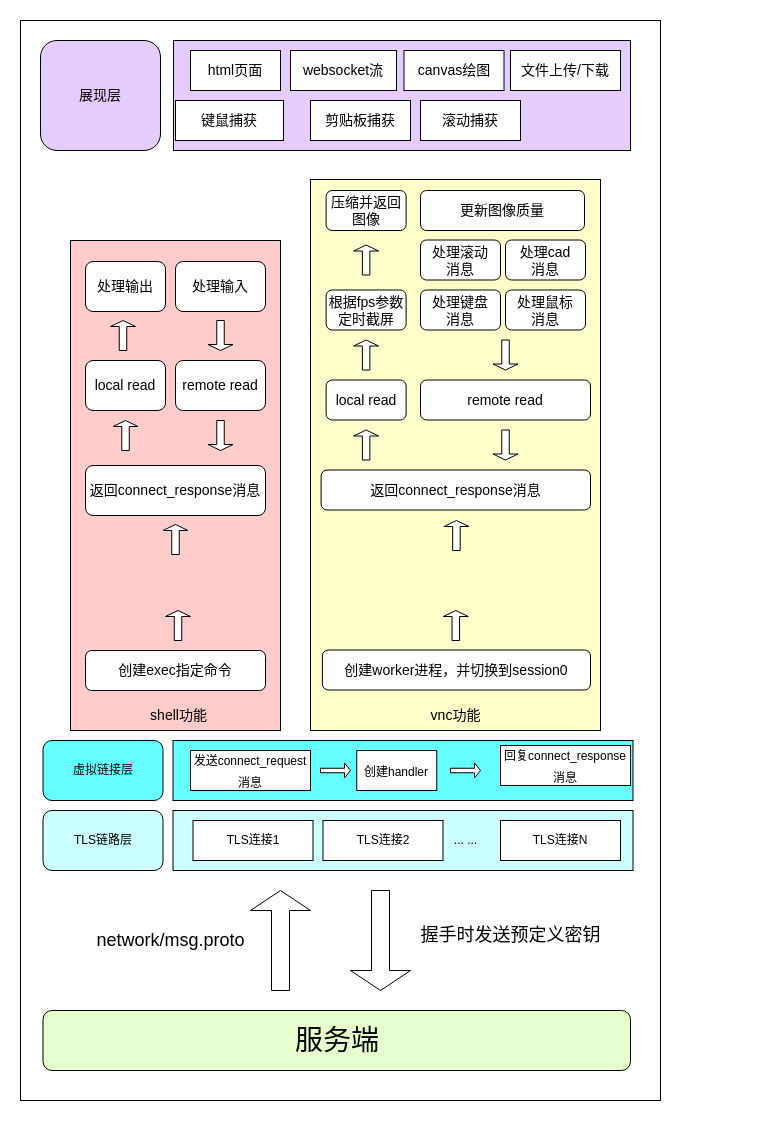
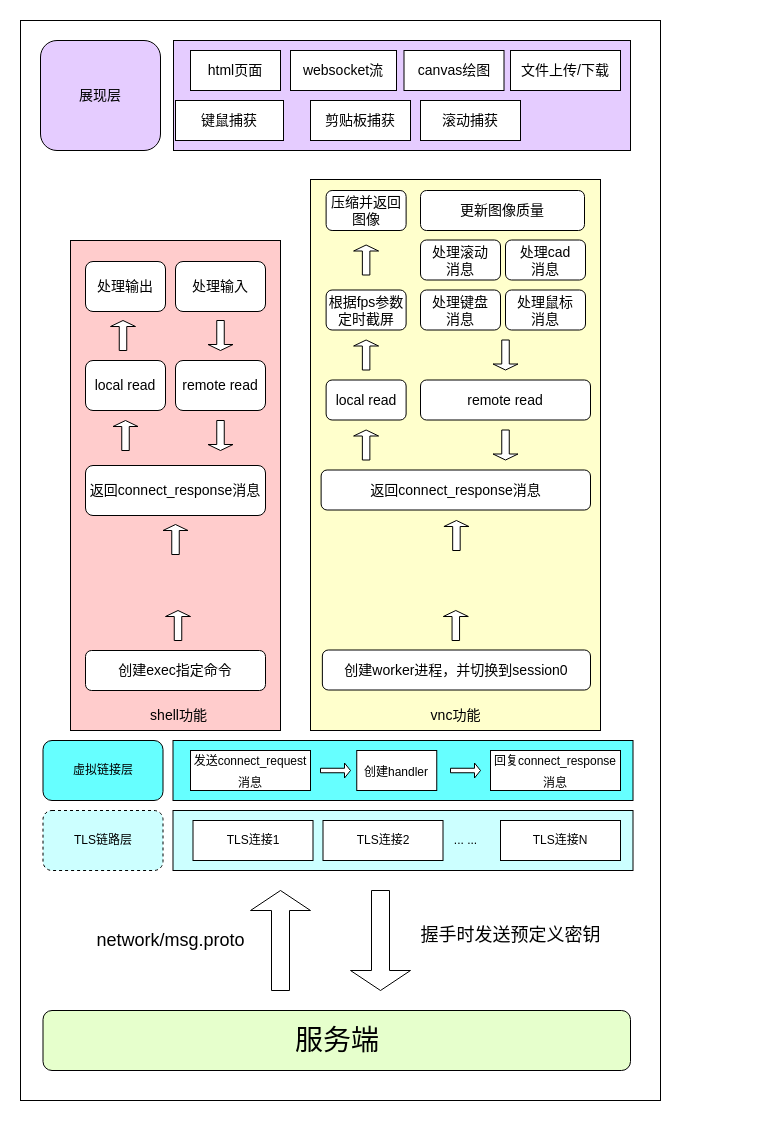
  <mxCell id="0" />
  <mxCell id="1" parent="0" />
  <mxCell id="2" value="" style="rounded=0;whiteSpace=wrap;html=1;fillColor=#FFFFFF;" parent="1" vertex="1"><mxGeometry x="20" y="20" width="640" height="1080" as="geometry" /></mxCell>
  <mxCell id="3" value="" style="group" parent="1" vertex="1" connectable="0"><mxGeometry x="70" y="240" width="210" height="490" as="geometry" /></mxCell>
  <mxCell id="4" value="" style="rounded=0;whiteSpace=wrap;html=1;fontSize=28;fillColor=#FFCCCC;" parent="3" vertex="1"><mxGeometry width="210" height="490" as="geometry" /></mxCell>
  <mxCell id="5" value="&lt;font style=&quot;font-size: 14px&quot;&gt;shell功能&lt;/font&gt;" style="text;html=1;resizable=0;autosize=1;align=center;verticalAlign=middle;points=[];fillColor=none;strokeColor=none;rounded=0;fontSize=28;" parent="3" vertex="1"><mxGeometry x="72.5" y="450" width="70" height="40" as="geometry" /></mxCell>
  <mxCell id="6" value="" style="shape=singleArrow;direction=north;whiteSpace=wrap;html=1;fontSize=14;fillColor=#FFFFFF;" parent="3" vertex="1"><mxGeometry x="92.5" y="284" width="25" height="30" as="geometry" /></mxCell>
  <mxCell id="7" value="返回connect_response消息" style="rounded=1;whiteSpace=wrap;html=1;fontSize=14;fillColor=#FFFFFF;" parent="3" vertex="1"><mxGeometry x="15" y="225" width="180" height="50" as="geometry" /></mxCell>
  <mxCell id="8" value="local read" style="rounded=1;whiteSpace=wrap;html=1;fontSize=14;fillColor=#FFFFFF;" parent="3" vertex="1"><mxGeometry x="15" y="120" width="80" height="50" as="geometry" /></mxCell>
  <mxCell id="9" value="remote read" style="rounded=1;whiteSpace=wrap;html=1;fontSize=14;fillColor=#FFFFFF;" parent="3" vertex="1"><mxGeometry x="105" y="120" width="90" height="50" as="geometry" /></mxCell>
  <mxCell id="10" value="" style="shape=singleArrow;direction=north;whiteSpace=wrap;html=1;fontSize=14;fillColor=#FFFFFF;" parent="3" vertex="1"><mxGeometry x="42.5" y="180" width="25" height="30" as="geometry" /></mxCell>
  <mxCell id="11" value="" style="shape=singleArrow;direction=south;whiteSpace=wrap;html=1;fontSize=14;fillColor=#FFFFFF;" parent="3" vertex="1"><mxGeometry x="137.5" y="180" width="25" height="30" as="geometry" /></mxCell>
  <mxCell id="12" value="创建exec指定命令" style="rounded=1;whiteSpace=wrap;html=1;fontSize=14;fillColor=#FFFFFF;" parent="3" vertex="1"><mxGeometry x="15" y="410" width="180" height="40" as="geometry" /></mxCell>
  <mxCell id="13" value="" style="shape=singleArrow;direction=north;whiteSpace=wrap;html=1;fontSize=14;fillColor=#FFFFFF;" parent="3" vertex="1"><mxGeometry x="95" y="370" width="25" height="30" as="geometry" /></mxCell>
  <mxCell id="14" value="处理输出" style="rounded=1;whiteSpace=wrap;html=1;fontSize=14;fillColor=#FFFFFF;" parent="3" vertex="1"><mxGeometry x="15" y="21" width="80" height="50" as="geometry" /></mxCell>
  <mxCell id="15" value="" style="shape=singleArrow;direction=north;whiteSpace=wrap;html=1;fontSize=14;fillColor=#FFFFFF;" parent="3" vertex="1"><mxGeometry x="40" y="80" width="25" height="30" as="geometry" /></mxCell>
  <mxCell id="16" value="" style="shape=singleArrow;direction=south;whiteSpace=wrap;html=1;fontSize=14;fillColor=#FFFFFF;" parent="3" vertex="1"><mxGeometry x="137.5" y="80" width="25" height="30" as="geometry" /></mxCell>
  <mxCell id="17" value="处理输入" style="rounded=1;whiteSpace=wrap;html=1;fontSize=14;fillColor=#FFFFFF;" parent="3" vertex="1"><mxGeometry x="105" y="21" width="90" height="50" as="geometry" /></mxCell>
  <mxCell id="18" value="&lt;font style=&quot;font-size: 28px&quot;&gt;服务端&lt;/font&gt;" style="rounded=1;whiteSpace=wrap;html=1;fillColor=#E6FFCC;" parent="1" vertex="1"><mxGeometry x="42.5" y="1010" width="587.5" height="60" as="geometry" /></mxCell>
  <mxCell id="19" value="" style="group" parent="1" vertex="1" connectable="0"><mxGeometry x="42.5" y="810" width="707.5" height="60" as="geometry" /></mxCell>
- <mxCell id="20" value="TLS链路层" style="rounded=1;whiteSpace=wrap;html=1;fillColor=#CCFFFF;" parent="19" vertex="1"><mxGeometry width="120" height="60" as="geometry" /></mxCell>
+ <mxCell id="20" value="TLS链路层" style="rounded=1;whiteSpace=wrap;html=1;fillColor=#CCFFFF;dashed=1;" parent="19" vertex="1"><mxGeometry width="120" height="60" as="geometry" /></mxCell>
  <mxCell id="21" value="" style="rounded=0;whiteSpace=wrap;html=1;fillColor=#CCFFFF;" parent="19" vertex="1"><mxGeometry x="130" width="460" height="60" as="geometry" /></mxCell>
  <mxCell id="22" value="TLS连接1" style="rounded=0;whiteSpace=wrap;html=1;" parent="19" vertex="1"><mxGeometry x="150" y="10" width="120" height="40" as="geometry" /></mxCell>
  <mxCell id="23" value="TLS连接2" style="rounded=0;whiteSpace=wrap;html=1;" parent="19" vertex="1"><mxGeometry x="280" y="10" width="120" height="40" as="geometry" /></mxCell>
  <mxCell id="24" value="... ..." style="text;html=1;resizable=0;autosize=1;align=center;verticalAlign=middle;points=[];fillColor=none;strokeColor=none;rounded=0;" parent="19" vertex="1"><mxGeometry x="402.5" y="20" width="40" height="20" as="geometry" /></mxCell>
  <mxCell id="25" value="TLS连接N" style="rounded=0;whiteSpace=wrap;html=1;" parent="19" vertex="1"><mxGeometry x="457.5" y="10" width="120" height="40" as="geometry" /></mxCell>
  <mxCell id="26" value="" style="group" parent="1" vertex="1" connectable="0"><mxGeometry x="310" y="179" width="290" height="551" as="geometry" /></mxCell>
  <mxCell id="27" value="" style="rounded=0;whiteSpace=wrap;html=1;fontSize=28;fillColor=#FFFFCC;" parent="26" vertex="1"><mxGeometry width="290" height="551" as="geometry" /></mxCell>
  <mxCell id="28" value="&lt;font style=&quot;font-size: 14px&quot;&gt;vnc功能&lt;/font&gt;" style="text;html=1;resizable=0;autosize=1;align=center;verticalAlign=middle;points=[];fillColor=none;strokeColor=none;rounded=0;fontSize=28;" parent="26" vertex="1"><mxGeometry x="110" y="511" width="70" height="40" as="geometry" /></mxCell>
  <mxCell id="29" value="创建worker进程，并切换到session0" style="rounded=1;whiteSpace=wrap;html=1;fontSize=14;fillColor=#FFFFFF;" parent="26" vertex="1"><mxGeometry x="11.87" y="470.5" width="268.13" height="40" as="geometry" /></mxCell>
  <mxCell id="30" value="" style="shape=singleArrow;direction=north;whiteSpace=wrap;html=1;fontSize=14;fillColor=#FFFFFF;" parent="26" vertex="1"><mxGeometry x="132.81" y="431" width="25" height="30" as="geometry" /></mxCell>
  <mxCell id="31" value="返回connect_response消息" style="rounded=1;whiteSpace=wrap;html=1;fontSize=14;fillColor=#FFFFFF;" parent="26" vertex="1"><mxGeometry x="10.62" y="290.5" width="269.38" height="40" as="geometry" /></mxCell>
  <mxCell id="32" value="" style="shape=singleArrow;direction=north;whiteSpace=wrap;html=1;fontSize=14;fillColor=#FFFFFF;" parent="26" vertex="1"><mxGeometry x="133.43" y="341" width="25" height="30" as="geometry" /></mxCell>
  <mxCell id="33" value="local read" style="rounded=1;whiteSpace=wrap;html=1;fontSize=14;fillColor=#FFFFFF;" parent="26" vertex="1"><mxGeometry x="15.62" y="200.5" width="80" height="40" as="geometry" /></mxCell>
  <mxCell id="34" value="" style="shape=singleArrow;direction=north;whiteSpace=wrap;html=1;fontSize=14;fillColor=#FFFFFF;" parent="26" vertex="1"><mxGeometry x="43.12" y="250.5" width="25" height="30" as="geometry" /></mxCell>
  <mxCell id="35" value="" style="shape=singleArrow;direction=north;whiteSpace=wrap;html=1;fontSize=14;fillColor=#FFFFFF;" parent="26" vertex="1"><mxGeometry x="43.12" y="160.5" width="25" height="30" as="geometry" /></mxCell>
  <mxCell id="36" value="根据fps参数定时截屏" style="rounded=1;whiteSpace=wrap;html=1;fontSize=14;fillColor=#FFFFFF;" parent="26" vertex="1"><mxGeometry x="15.62" y="110.5" width="80" height="40" as="geometry" /></mxCell>
  <mxCell id="37" value="" style="shape=singleArrow;direction=north;whiteSpace=wrap;html=1;fontSize=14;fillColor=#FFFFFF;" parent="26" vertex="1"><mxGeometry x="43.12" y="65.5" width="25" height="30" as="geometry" /></mxCell>
  <mxCell id="38" value="压缩并返回图像" style="rounded=1;whiteSpace=wrap;html=1;fontSize=14;fillColor=#FFFFFF;" parent="26" vertex="1"><mxGeometry x="15.62" y="11" width="80" height="40" as="geometry" /></mxCell>
  <mxCell id="39" value="remote read" style="rounded=1;whiteSpace=wrap;html=1;fontSize=14;fillColor=#FFFFFF;" parent="26" vertex="1"><mxGeometry x="110" y="200.5" width="170" height="40" as="geometry" /></mxCell>
  <mxCell id="40" value="" style="shape=singleArrow;direction=south;whiteSpace=wrap;html=1;fontSize=14;fillColor=#FFFFFF;" parent="26" vertex="1"><mxGeometry x="182.5" y="250.5" width="25" height="30" as="geometry" /></mxCell>
  <mxCell id="41" value="处理键盘&lt;br&gt;消息" style="rounded=1;whiteSpace=wrap;html=1;fontSize=14;fillColor=#FFFFFF;" parent="26" vertex="1"><mxGeometry x="110" y="110.5" width="80" height="40" as="geometry" /></mxCell>
  <mxCell id="42" value="处理鼠标&lt;br&gt;消息" style="rounded=1;whiteSpace=wrap;html=1;fontSize=14;fillColor=#FFFFFF;" parent="26" vertex="1"><mxGeometry x="195" y="110.5" width="80" height="40" as="geometry" /></mxCell>
  <mxCell id="43" value="处理cad&lt;br&gt;消息" style="rounded=1;whiteSpace=wrap;html=1;fontSize=14;fillColor=#FFFFFF;" parent="26" vertex="1"><mxGeometry x="195" y="60.5" width="80" height="40" as="geometry" /></mxCell>
  <mxCell id="44" value="处理滚动&lt;br&gt;消息" style="rounded=1;whiteSpace=wrap;html=1;fontSize=14;fillColor=#FFFFFF;" parent="26" vertex="1"><mxGeometry x="110" y="60.5" width="80" height="40" as="geometry" /></mxCell>
  <mxCell id="45" value="" style="shape=singleArrow;direction=south;whiteSpace=wrap;html=1;fontSize=14;fillColor=#FFFFFF;" parent="26" vertex="1"><mxGeometry x="182.5" y="160.5" width="25" height="30" as="geometry" /></mxCell>
  <mxCell id="46" value="更新图像质量" style="rounded=1;whiteSpace=wrap;html=1;fontSize=14;fillColor=#FFFFFF;" parent="26" vertex="1"><mxGeometry x="110" y="11" width="164" height="40" as="geometry" /></mxCell>
  <mxCell id="47" value="" style="group" parent="1" vertex="1" connectable="0"><mxGeometry x="42.5" y="740" width="707.5" height="60" as="geometry" /></mxCell>
  <mxCell id="48" value="虚拟链接层" style="rounded=1;whiteSpace=wrap;html=1;fillColor=#66FFFF;" parent="47" vertex="1"><mxGeometry width="120" height="60" as="geometry" /></mxCell>
  <mxCell id="49" value="" style="rounded=0;whiteSpace=wrap;html=1;fontSize=18;fillColor=#66FFFF;" parent="47" vertex="1"><mxGeometry x="130" width="460" height="60" as="geometry" /></mxCell>
  <mxCell id="50" value="&lt;font style=&quot;font-size: 12px&quot;&gt;发送connect_request消息&lt;/font&gt;" style="rounded=0;whiteSpace=wrap;html=1;fontSize=18;fillColor=#FFFFFF;" parent="47" vertex="1"><mxGeometry x="147.5" y="10" width="120" height="40" as="geometry" /></mxCell>
  <mxCell id="51" value="" style="shape=singleArrow;whiteSpace=wrap;html=1;fontSize=12;fillColor=#FFFFFF;" parent="47" vertex="1"><mxGeometry x="277.5" y="22.5" width="30" height="15" as="geometry" /></mxCell>
  <mxCell id="52" value="&lt;font style=&quot;font-size: 12px&quot;&gt;创建handler&lt;/font&gt;" style="rounded=0;whiteSpace=wrap;html=1;fontSize=18;fillColor=#FFFFFF;" parent="47" vertex="1"><mxGeometry x="313.75" y="10" width="80" height="40" as="geometry" /></mxCell>
  <mxCell id="53" value="" style="shape=singleArrow;whiteSpace=wrap;html=1;fontSize=12;fillColor=#FFFFFF;" parent="47" vertex="1"><mxGeometry x="407.5" y="22.5" width="30" height="15" as="geometry" /></mxCell>
- <mxCell id="54" value="&lt;font style=&quot;font-size: 12px&quot;&gt;回复connect_response&lt;br&gt;消息&lt;/font&gt;" style="rounded=0;whiteSpace=wrap;html=1;fontSize=18;fillColor=#FFFFFF;" parent="47" vertex="1"><mxGeometry x="457.5" y="5" width="130" height="40" as="geometry" /></mxCell>
+ <mxCell id="54" value="&lt;font style=&quot;font-size: 12px&quot;&gt;回复connect_response&lt;br&gt;消息&lt;/font&gt;" style="rounded=0;whiteSpace=wrap;html=1;fontSize=18;fillColor=#FFFFFF;" parent="47" vertex="1"><mxGeometry x="447.5" y="10" width="130" height="40" as="geometry" /></mxCell>
  <mxCell id="55" value="" style="group" parent="1" vertex="1" connectable="0"><mxGeometry x="90" y="890" width="520" height="100" as="geometry" /></mxCell>
  <mxCell id="56" value="" style="shape=singleArrow;direction=north;whiteSpace=wrap;html=1;fillColor=#FFFFFF;" parent="55" vertex="1"><mxGeometry x="160" width="60" height="100" as="geometry" /></mxCell>
  <mxCell id="57" value="" style="shape=singleArrow;direction=south;whiteSpace=wrap;html=1;fillColor=#FFFFFF;" parent="55" vertex="1"><mxGeometry x="260" width="60" height="100" as="geometry" /></mxCell>
  <mxCell id="58" value="&lt;font style=&quot;font-size: 18px&quot;&gt;network/msg.proto&lt;/font&gt;" style="text;html=1;resizable=0;autosize=1;align=center;verticalAlign=middle;points=[];fillColor=none;strokeColor=none;rounded=0;" parent="55" vertex="1"><mxGeometry y="40" width="160" height="20" as="geometry" /></mxCell>
  <mxCell id="59" value="握手时发送预定义密钥" style="text;html=1;resizable=0;autosize=1;align=center;verticalAlign=middle;points=[];fillColor=none;strokeColor=none;rounded=0;fontSize=18;" parent="55" vertex="1"><mxGeometry x="320" y="30" width="200" height="30" as="geometry" /></mxCell>
  <mxCell id="60" value="展现层" style="rounded=1;whiteSpace=wrap;html=1;fontSize=14;fillColor=#E5CCFF;" parent="1" vertex="1"><mxGeometry x="40" y="40" width="120" height="110" as="geometry" /></mxCell>
  <mxCell id="61" value="" style="rounded=0;whiteSpace=wrap;html=1;fontSize=14;fillColor=#E5CCFF;" parent="1" vertex="1"><mxGeometry x="173" y="40" width="457" height="110" as="geometry" /></mxCell>
  <mxCell id="62" value="websocket流" style="rounded=0;whiteSpace=wrap;html=1;fontSize=14;fillColor=#FFFFFF;" parent="1" vertex="1"><mxGeometry x="290" y="50" width="106" height="40" as="geometry" /></mxCell>
  <mxCell id="63" value="canvas绘图" style="rounded=0;whiteSpace=wrap;html=1;fontSize=14;fillColor=#FFFFFF;" parent="1" vertex="1"><mxGeometry x="403.5" y="50" width="100" height="40" as="geometry" /></mxCell>
  <mxCell id="64" value="键鼠捕获" style="rounded=0;whiteSpace=wrap;html=1;fontSize=14;fillColor=#FFFFFF;" parent="1" vertex="1"><mxGeometry x="175" y="100" width="108" height="40" as="geometry" /></mxCell>
  <mxCell id="65" value="文件上传/下载" style="rounded=0;whiteSpace=wrap;html=1;fontSize=14;fillColor=#FFFFFF;" parent="1" vertex="1"><mxGeometry x="510" y="50" width="110" height="40" as="geometry" /></mxCell>
  <mxCell id="66" value="剪贴板捕获" style="rounded=0;whiteSpace=wrap;html=1;fontSize=14;fillColor=#FFFFFF;" parent="1" vertex="1"><mxGeometry x="310" y="100" width="100" height="40" as="geometry" /></mxCell>
  <mxCell id="67" value="html页面" style="rounded=0;whiteSpace=wrap;html=1;fontSize=14;fillColor=#FFFFFF;" parent="1" vertex="1"><mxGeometry x="190" y="50" width="90" height="40" as="geometry" /></mxCell>
  <mxCell id="68" value="滚动捕获" style="rounded=0;whiteSpace=wrap;html=1;fontSize=14;fillColor=#FFFFFF;" parent="1" vertex="1"><mxGeometry x="420" y="100" width="100" height="40" as="geometry" /></mxCell>
